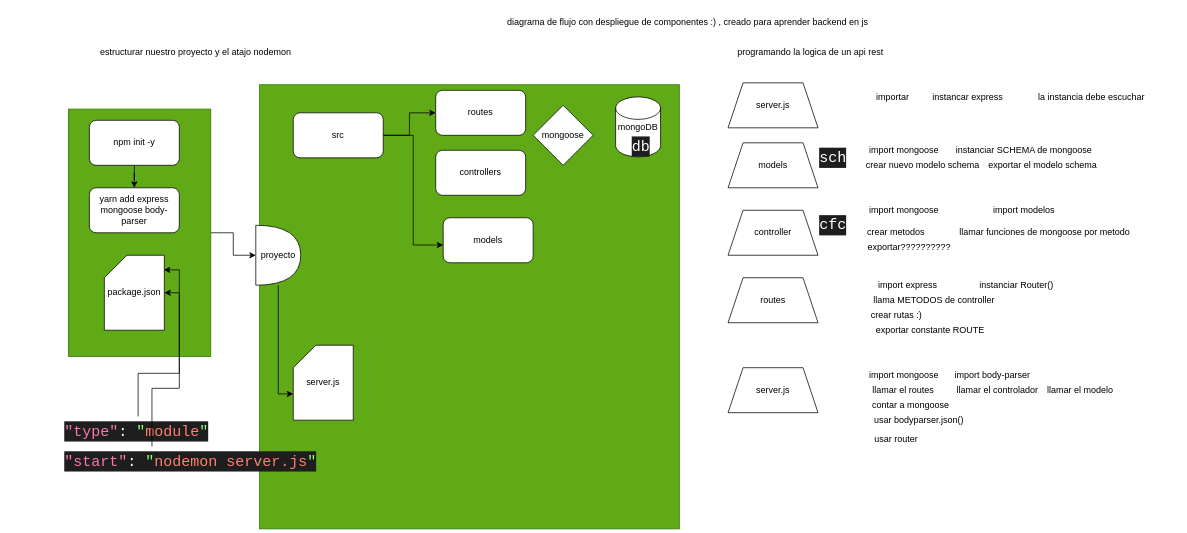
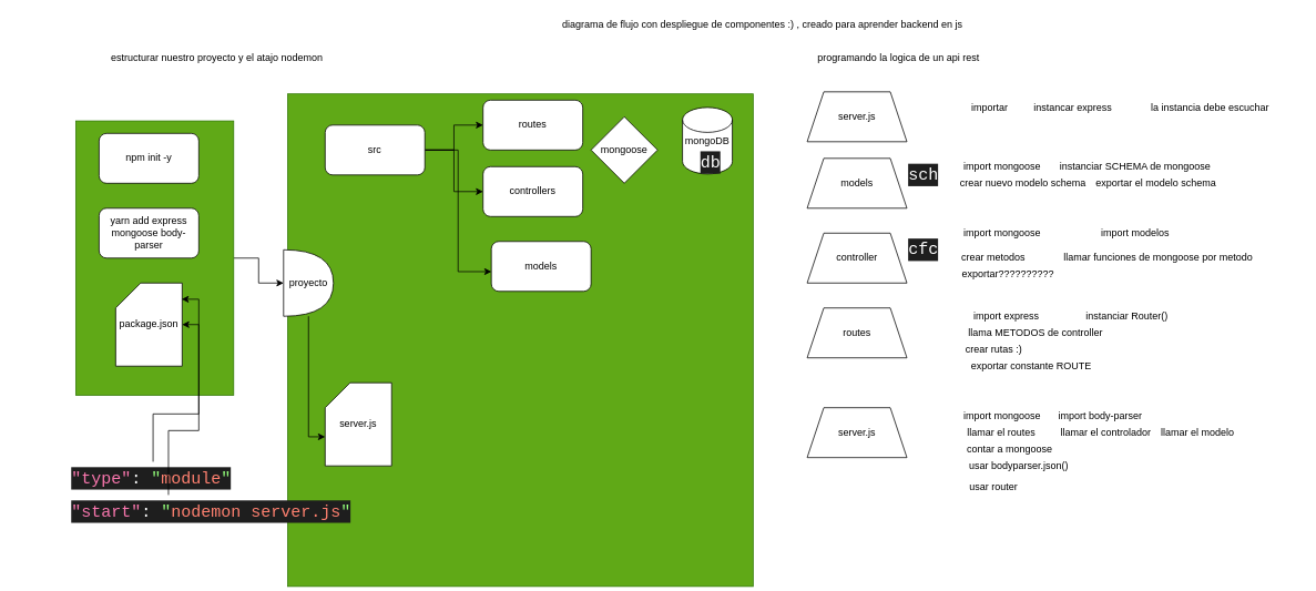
  <mxCell id="0" />
  <mxCell id="1" parent="0" />
  <mxCell id="2" value="diagrama de flujo con despliegue de componentes :) , creado para aprender backend en js" style="text;html=1;strokeColor=none;fillColor=none;align=center;verticalAlign=middle;whiteSpace=wrap;rounded=0;" parent="1" vertex="1"><mxGeometry x="578" y="20" width="677" height="20" as="geometry" /></mxCell>
  <mxCell id="3" value="server.js" style="shape=trapezoid;perimeter=trapezoidPerimeter;whiteSpace=wrap;html=1;fixedSize=1;" parent="1" vertex="1"><mxGeometry x="970" y="110" width="120" height="60" as="geometry" /></mxCell>
  <mxCell id="4" value="importar" style="text;html=1;strokeColor=none;fillColor=none;align=center;verticalAlign=middle;whiteSpace=wrap;rounded=0;" parent="1" vertex="1"><mxGeometry x="1150" y="120" width="80" height="20" as="geometry" /></mxCell>
  <mxCell id="5" value="instancar express" style="text;html=1;strokeColor=none;fillColor=none;align=center;verticalAlign=middle;whiteSpace=wrap;rounded=0;" parent="1" vertex="1"><mxGeometry x="1240" y="120" width="100" height="20" as="geometry" /></mxCell>
  <mxCell id="6" value="la instancia debe escuchar" style="text;html=1;strokeColor=none;fillColor=none;align=center;verticalAlign=middle;whiteSpace=wrap;rounded=0;" parent="1" vertex="1"><mxGeometry x="1350" y="120" width="210" height="20" as="geometry" /></mxCell>
  <mxCell id="7" value="estructurar nuestro proyecto y el atajo nodemon" style="text;html=1;strokeColor=none;fillColor=none;align=center;verticalAlign=middle;whiteSpace=wrap;rounded=0;" parent="1" vertex="1"><mxGeometry x="100" y="60" width="320" height="20" as="geometry" /></mxCell>
  <mxCell id="8" value="programando la logica de un api rest" style="text;html=1;strokeColor=none;fillColor=none;align=center;verticalAlign=middle;whiteSpace=wrap;rounded=0;" parent="1" vertex="1"><mxGeometry x="920" y="60" width="320" height="20" as="geometry" /></mxCell>
  <mxCell id="9" value="" style="rounded=0;whiteSpace=wrap;html=1;rotation=90;fillColor=#60a917;strokeColor=#2D7600;fontColor=#ffffff;" parent="1" vertex="1"><mxGeometry x="328.75" y="128.75" width="592.5" height="560" as="geometry" /></mxCell>
  <mxCell id="10" style="edgeStyle=orthogonalEdgeStyle;rounded=0;orthogonalLoop=1;jettySize=auto;html=1;entryX=0;entryY=0.5;entryDx=0;entryDy=0;" parent="1" source="13" target="14" edge="1"><mxGeometry relative="1" as="geometry" /></mxCell>
+ <mxCell id="11" style="edgeStyle=orthogonalEdgeStyle;rounded=0;orthogonalLoop=1;jettySize=auto;html=1;" parent="1" source="13" target="15" edge="1"><mxGeometry relative="1" as="geometry" /></mxCell>
  <mxCell id="12" style="edgeStyle=orthogonalEdgeStyle;rounded=0;orthogonalLoop=1;jettySize=auto;html=1;entryX=0.001;entryY=0.605;entryDx=0;entryDy=0;entryPerimeter=0;" parent="1" source="13" target="16" edge="1"><mxGeometry relative="1" as="geometry" /></mxCell>
  <mxCell id="13" value="src" style="rounded=1;whiteSpace=wrap;html=1;" parent="1" vertex="1"><mxGeometry x="390" y="150" width="120" height="60" as="geometry" /></mxCell>
  <mxCell id="14" value="routes" style="rounded=1;whiteSpace=wrap;html=1;" parent="1" vertex="1"><mxGeometry x="580" y="120" width="120" height="60" as="geometry" /></mxCell>
  <mxCell id="15" value="controllers" style="rounded=1;whiteSpace=wrap;html=1;" parent="1" vertex="1"><mxGeometry x="580" y="200" width="120" height="60" as="geometry" /></mxCell>
  <mxCell id="16" value="models" style="rounded=1;whiteSpace=wrap;html=1;" parent="1" vertex="1"><mxGeometry x="590" y="290" width="120" height="60" as="geometry" /></mxCell>
  <mxCell id="17" value="server.js" style="shape=card;whiteSpace=wrap;html=1;" parent="1" vertex="1"><mxGeometry x="390" y="460" width="80" height="100" as="geometry" /></mxCell>
  <mxCell id="18" style="edgeStyle=orthogonalEdgeStyle;rounded=0;orthogonalLoop=1;jettySize=auto;html=1;" parent="1" source="19" target="25" edge="1"><mxGeometry relative="1" as="geometry" /></mxCell>
  <mxCell id="19" value="" style="rounded=0;whiteSpace=wrap;html=1;rotation=90;fillColor=#60a917;strokeColor=#2D7600;fontColor=#ffffff;" parent="1" vertex="1"><mxGeometry x="20" y="215" width="330" height="190" as="geometry" /></mxCell>
- <mxCell id="20" style="edgeStyle=orthogonalEdgeStyle;rounded=0;orthogonalLoop=1;jettySize=auto;html=1;" parent="1" source="21" target="22" edge="1"><mxGeometry relative="1" as="geometry" /></mxCell>
  <mxCell id="21" value="npm init -y" style="rounded=1;whiteSpace=wrap;html=1;" parent="1" vertex="1"><mxGeometry x="118" y="160" width="120" height="60" as="geometry" /></mxCell>
  <mxCell id="22" value="yarn add express mongoose body-parser" style="rounded=1;whiteSpace=wrap;html=1;" parent="1" vertex="1"><mxGeometry x="118" y="250" width="120" height="60" as="geometry" /></mxCell>
  <mxCell id="23" value="package.json" style="shape=card;whiteSpace=wrap;html=1;" parent="1" vertex="1"><mxGeometry x="138" y="340" width="80" height="100" as="geometry" /></mxCell>
  <mxCell id="24" style="edgeStyle=orthogonalEdgeStyle;rounded=0;orthogonalLoop=1;jettySize=auto;html=1;entryX=0;entryY=0;entryDx=0;entryDy=65;entryPerimeter=0;" parent="1" source="25" target="17" edge="1"><mxGeometry relative="1" as="geometry" /></mxCell>
  <mxCell id="25" value="proyecto" style="shape=or;whiteSpace=wrap;html=1;" parent="1" vertex="1"><mxGeometry x="340" y="300" width="60" height="80" as="geometry" /></mxCell>
  <mxCell id="26" value="mongoose" style="rhombus;whiteSpace=wrap;html=1;" parent="1" vertex="1"><mxGeometry x="710" y="140" width="80" height="80" as="geometry" /></mxCell>
  <mxCell id="27" value="mongoDB" style="shape=cylinder2;whiteSpace=wrap;html=1;boundedLbl=1;backgroundOutline=1;size=15;" parent="1" vertex="1"><mxGeometry x="820" y="128.75" width="60" height="80" as="geometry" /></mxCell>
  <mxCell id="28" value="models" style="shape=trapezoid;perimeter=trapezoidPerimeter;whiteSpace=wrap;html=1;fixedSize=1;" parent="1" vertex="1"><mxGeometry x="970" y="190" width="120" height="60" as="geometry" /></mxCell>
  <mxCell id="29" value="import mongoose" style="text;html=1;strokeColor=none;fillColor=none;align=center;verticalAlign=middle;whiteSpace=wrap;rounded=0;" parent="1" vertex="1"><mxGeometry x="1150" y="190" width="110" height="20" as="geometry" /></mxCell>
  <mxCell id="30" value="instanciar SCHEMA de mongoose" style="text;html=1;strokeColor=none;fillColor=none;align=center;verticalAlign=middle;whiteSpace=wrap;rounded=0;" parent="1" vertex="1"><mxGeometry x="1270" y="190" width="190" height="20" as="geometry" /></mxCell>
  <mxCell id="31" value="crear nuevo modelo schema" style="text;html=1;strokeColor=none;fillColor=none;align=center;verticalAlign=middle;whiteSpace=wrap;rounded=0;" parent="1" vertex="1"><mxGeometry x="1150" y="210" width="160" height="20" as="geometry" /></mxCell>
  <mxCell id="32" value="exportar el modelo schema" style="text;html=1;strokeColor=none;fillColor=none;align=center;verticalAlign=middle;whiteSpace=wrap;rounded=0;" parent="1" vertex="1"><mxGeometry x="1310" y="210" width="160" height="20" as="geometry" /></mxCell>
  <mxCell id="33" value="&lt;div style=&quot;color: rgb(255, 255, 255); background-color: rgb(30, 30, 30); font-family: consolas, &amp;quot;courier new&amp;quot;, monospace; font-weight: normal; font-size: 20px; line-height: 27px;&quot;&gt;&lt;div&gt;&lt;span style=&quot;color: #ffffff&quot;&gt;sch&lt;/span&gt;&lt;/div&gt;&lt;/div&gt;" style="text;whiteSpace=wrap;html=1;" parent="1" vertex="1"><mxGeometry x="1090" y="190" width="60" height="40" as="geometry" /></mxCell>
  <mxCell id="34" value="controller" style="shape=trapezoid;perimeter=trapezoidPerimeter;whiteSpace=wrap;html=1;fixedSize=1;" parent="1" vertex="1"><mxGeometry x="970" y="280" width="120" height="60" as="geometry" /></mxCell>
  <mxCell id="35" value="&lt;div style=&quot;color: rgb(255, 255, 255); background-color: rgb(30, 30, 30); font-family: consolas, &amp;quot;courier new&amp;quot;, monospace; font-weight: normal; font-size: 20px; line-height: 27px;&quot;&gt;&lt;div&gt;&lt;span style=&quot;color: #ffffff&quot;&gt;cfc&lt;/span&gt;&lt;/div&gt;&lt;/div&gt;" style="text;whiteSpace=wrap;html=1;" parent="1" vertex="1"><mxGeometry x="1090" y="280" width="60" height="40" as="geometry" /></mxCell>
  <mxCell id="36" value="&lt;div style=&quot;color: rgb(255, 255, 255); background-color: rgb(30, 30, 30); font-family: consolas, &amp;quot;courier new&amp;quot;, monospace; font-weight: normal; font-size: 20px; line-height: 27px;&quot;&gt;&lt;div&gt;&lt;span style=&quot;color: #ffffff&quot;&gt;db&lt;/span&gt;&lt;/div&gt;&lt;/div&gt;" style="text;whiteSpace=wrap;html=1;" parent="1" vertex="1"><mxGeometry x="840" y="175" width="50" height="40" as="geometry" /></mxCell>
  <mxCell id="37" value="import mongoose" style="text;html=1;strokeColor=none;fillColor=none;align=center;verticalAlign=middle;whiteSpace=wrap;rounded=0;" parent="1" vertex="1"><mxGeometry x="1150" y="270" width="110" height="20" as="geometry" /></mxCell>
  <mxCell id="38" value="import modelos" style="text;html=1;strokeColor=none;fillColor=none;align=center;verticalAlign=middle;whiteSpace=wrap;rounded=0;" parent="1" vertex="1"><mxGeometry x="1270" y="270" width="190" height="20" as="geometry" /></mxCell>
  <mxCell id="39" value="crear metodos&amp;nbsp;" style="text;html=1;strokeColor=none;fillColor=none;align=center;verticalAlign=middle;whiteSpace=wrap;rounded=0;" parent="1" vertex="1"><mxGeometry x="1152" y="300" width="88" height="20" as="geometry" /></mxCell>
  <mxCell id="40" value="routes" style="shape=trapezoid;perimeter=trapezoidPerimeter;whiteSpace=wrap;html=1;fixedSize=1;" parent="1" vertex="1"><mxGeometry x="970" y="370" width="120" height="60" as="geometry" /></mxCell>
  <mxCell id="41" value="import express" style="text;html=1;strokeColor=none;fillColor=none;align=center;verticalAlign=middle;whiteSpace=wrap;rounded=0;" parent="1" vertex="1"><mxGeometry x="1150" y="370" width="120" height="20" as="geometry" /></mxCell>
  <mxCell id="42" value="instanciar Router()" style="text;html=1;strokeColor=none;fillColor=none;align=center;verticalAlign=middle;whiteSpace=wrap;rounded=0;" parent="1" vertex="1"><mxGeometry x="1270" y="370" width="170" height="20" as="geometry" /></mxCell>
  <mxCell id="43" value="llama METODOS de controller" style="text;html=1;strokeColor=none;fillColor=none;align=center;verticalAlign=middle;whiteSpace=wrap;rounded=0;" parent="1" vertex="1"><mxGeometry x="1160" y="390" width="170" height="20" as="geometry" /></mxCell>
  <mxCell id="44" value="crear rutas :)" style="text;html=1;strokeColor=none;fillColor=none;align=center;verticalAlign=middle;whiteSpace=wrap;rounded=0;" parent="1" vertex="1"><mxGeometry x="1160" y="410" width="70" height="20" as="geometry" /></mxCell>
  <mxCell id="45" value="exportar constante ROUTE" style="text;html=1;strokeColor=none;fillColor=none;align=center;verticalAlign=middle;whiteSpace=wrap;rounded=0;" parent="1" vertex="1"><mxGeometry x="1160" y="430" width="160" height="20" as="geometry" /></mxCell>
  <mxCell id="46" value="server.js" style="shape=trapezoid;perimeter=trapezoidPerimeter;whiteSpace=wrap;html=1;fixedSize=1;" parent="1" vertex="1"><mxGeometry x="970" y="490" width="120" height="60" as="geometry" /></mxCell>
  <mxCell id="47" value="import mongoose" style="text;html=1;strokeColor=none;fillColor=none;align=center;verticalAlign=middle;whiteSpace=wrap;rounded=0;" parent="1" vertex="1"><mxGeometry x="1150" y="490" width="110" height="20" as="geometry" /></mxCell>
  <mxCell id="48" value="import body-parser" style="text;html=1;strokeColor=none;fillColor=none;align=center;verticalAlign=middle;whiteSpace=wrap;rounded=0;" parent="1" vertex="1"><mxGeometry x="1268" y="490" width="110" height="20" as="geometry" /></mxCell>
  <mxCell id="49" value="llamar el modelo" style="text;html=1;strokeColor=none;fillColor=none;align=center;verticalAlign=middle;whiteSpace=wrap;rounded=0;" parent="1" vertex="1"><mxGeometry x="1384.5" y="510" width="110" height="20" as="geometry" /></mxCell>
  <mxCell id="50" value="llamar el controlador" style="text;html=1;strokeColor=none;fillColor=none;align=center;verticalAlign=middle;whiteSpace=wrap;rounded=0;" parent="1" vertex="1"><mxGeometry x="1262" y="510" width="135" height="20" as="geometry" /></mxCell>
  <mxCell id="51" value="llamar el routes" style="text;html=1;strokeColor=none;fillColor=none;align=center;verticalAlign=middle;whiteSpace=wrap;rounded=0;" parent="1" vertex="1"><mxGeometry x="1160" y="510" width="88" height="20" as="geometry" /></mxCell>
  <mxCell id="52" value="contar a mongoose" style="text;html=1;strokeColor=none;fillColor=none;align=center;verticalAlign=middle;whiteSpace=wrap;rounded=0;" parent="1" vertex="1"><mxGeometry x="1160" y="530" width="108" height="20" as="geometry" /></mxCell>
  <mxCell id="53" style="edgeStyle=orthogonalEdgeStyle;rounded=0;orthogonalLoop=1;jettySize=auto;html=1;entryX=0.992;entryY=0.195;entryDx=0;entryDy=0;entryPerimeter=0;" parent="1" source="54" target="23" edge="1"><mxGeometry relative="1" as="geometry" /></mxCell>
  <mxCell id="54" value="&lt;div style=&quot;color: rgb(255, 255, 255); background-color: rgb(30, 30, 30); font-family: consolas, &amp;quot;courier new&amp;quot;, monospace; font-weight: normal; font-size: 20px; line-height: 27px;&quot;&gt;&lt;div&gt;&lt;span style=&quot;color: #f977ae&quot;&gt;&quot;type&quot;&lt;/span&gt;&lt;span style=&quot;color: #ffffff&quot;&gt;:&amp;nbsp;&lt;/span&gt;&lt;span style=&quot;color: #92fc79&quot;&gt;&quot;&lt;/span&gt;&lt;span style=&quot;color: #ff8170&quot;&gt;module&lt;/span&gt;&lt;span style=&quot;color: #92fc79&quot;&gt;&quot;&lt;/span&gt;&lt;/div&gt;&lt;/div&gt;" style="text;whiteSpace=wrap;html=1;" parent="1" vertex="1"><mxGeometry x="83" y="555" width="200" height="40" as="geometry" /></mxCell>
  <mxCell id="55" style="edgeStyle=orthogonalEdgeStyle;rounded=0;orthogonalLoop=1;jettySize=auto;html=1;entryX=1;entryY=0.5;entryDx=0;entryDy=0;entryPerimeter=0;" parent="1" source="56" target="23" edge="1"><mxGeometry relative="1" as="geometry" /></mxCell>
  <mxCell id="56" value="&lt;div style=&quot;color: rgb(255, 255, 255); background-color: rgb(30, 30, 30); font-family: consolas, &amp;quot;courier new&amp;quot;, monospace; font-weight: normal; font-size: 20px; line-height: 27px;&quot;&gt;&lt;div&gt;&lt;span style=&quot;color: #f977ae&quot;&gt;&quot;start&quot;&lt;/span&gt;&lt;span style=&quot;color: #ffffff&quot;&gt;:&amp;nbsp;&lt;/span&gt;&lt;span style=&quot;color: #92fc79&quot;&gt;&quot;&lt;/span&gt;&lt;span style=&quot;color: #ff8170&quot;&gt;nodemon&amp;nbsp;server.js&lt;/span&gt;&lt;span style=&quot;color: #92fc79&quot;&gt;&quot;&lt;/span&gt;&lt;/div&gt;&lt;/div&gt;" style="text;whiteSpace=wrap;html=1;" parent="1" vertex="1"><mxGeometry x="83" y="595" width="237" height="40" as="geometry" /></mxCell>
  <mxCell id="57" value="llamar funciones de mongoose por metodo" style="text;html=1;strokeColor=none;fillColor=none;align=center;verticalAlign=middle;whiteSpace=wrap;rounded=0;" vertex="1" parent="1"><mxGeometry x="1255" y="300" width="275" height="20" as="geometry" /></mxCell>
  <mxCell id="58" value="exportar??????????" style="text;html=1;strokeColor=none;fillColor=none;align=center;verticalAlign=middle;whiteSpace=wrap;rounded=0;" vertex="1" parent="1"><mxGeometry x="1152" y="320" width="120" height="20" as="geometry" /></mxCell>
  <mxCell id="59" value="usar bodyparser.json()" style="text;html=1;strokeColor=none;fillColor=none;align=center;verticalAlign=middle;whiteSpace=wrap;rounded=0;" vertex="1" parent="1"><mxGeometry x="1160" y="550" width="130" height="20" as="geometry" /></mxCell>
  <mxCell id="60" value="usar router" style="text;html=1;strokeColor=none;fillColor=none;align=center;verticalAlign=middle;whiteSpace=wrap;rounded=0;" vertex="1" parent="1"><mxGeometry x="1160" y="575" width="69" height="20" as="geometry" /></mxCell>
